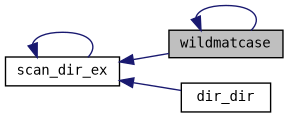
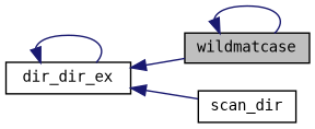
  digraph {
    fontname="DejaVu Sans Mono"
    rankdir=LR
    node [color=black fillcolor=white fontname="DejaVu Sans Mono" fontsize=10 shape=record style=filled]
    edge [color=midnightblue dir=back fontname="DejaVu Sans Mono" fontsize=10 labelfontname=Helvetica labelfontsize=10 style=solid]
    n1 [fillcolor=grey75 fontcolor=black height=0.2 label=wildmatcase width=0.4]
-   n2 [height=0.2 label=scan_dir_ex width=0.4]
-   n3 [height=0.2 label=dir_dir width=0.4]
+   n2 [height=0.2 label=dir_dir_ex width=0.4]
+   n3 [height=0.2 label=scan_dir width=0.4]
    n1 -> n1
    n2 -> n1
    n2 -> n2
    n2 -> n3
  }
